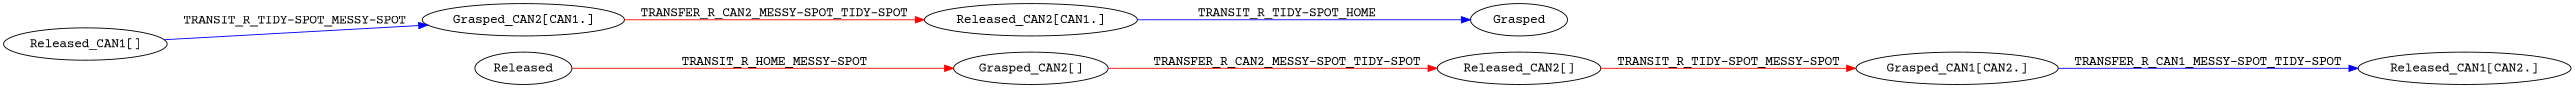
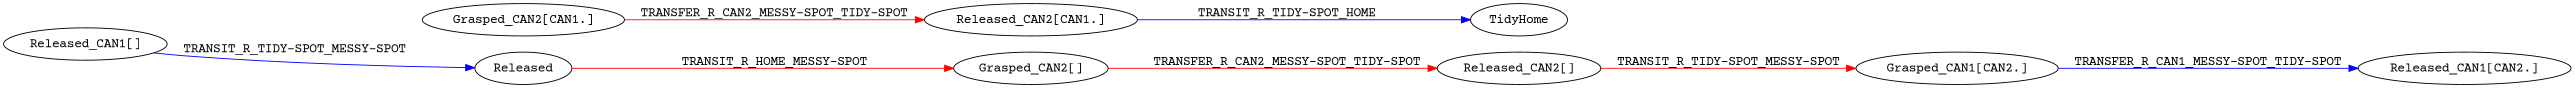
  digraph {
    fontname="Courier Prime"
    rankdir=LR
    node [fontname="Courier Prime"]
    edge [color=red fontname="Courier Prime" jspace=rarm_U_chest]
    "Grasped_CAN1[CAN2.]"
    "Released_CAN1[CAN2.]"
    "Released_CAN1[]"
    "Grasped_CAN2[CAN1.]"
    "Released_CAN2[CAN1.]"
-   TidyHome [label=Grasped]
+   TidyHome
    "Grasped_CAN2[]"
    "Released_CAN2[]"
    n9 [label=Released]
    "Grasped_CAN1[CAN2.]" -> "Released_CAN1[CAN2.]" [color=blue label="TRANSFER_R_CAN1_MESSY-SPOT_TIDY-SPOT" srcstate="CAN2,0,0.41999999999999998,0.92149999999999999,0,0,0,1;CAN1,0.14999999999999999,-0.29999999999999999,0.086499999999999994,0,0,0,1;" weight=4.74642]
-   "Released_CAN1[]" -> "Grasped_CAN2[CAN1.]" [color=blue label="TRANSIT_R_TIDY-SPOT_MESSY-SPOT" srcstate="CAN1,0,0.34999999999999998,0.92149999999999999,0,0,0,1;CAN2,0.40000000000000002,0.25,0.92149999999999999,0,0,0,1;" weight=3.81675]
+   "Released_CAN1[]" -> n9 [color=blue label="TRANSIT_R_TIDY-SPOT_MESSY-SPOT" srcstate="CAN1,0,0.34999999999999998,0.92149999999999999,0,0,0,1;CAN2,0.40000000000000002,0.25,0.92149999999999999,0,0,0,1;" weight=3.81675]
    "Grasped_CAN2[CAN1.]" -> "Released_CAN2[CAN1.]" [label="TRANSFER_R_CAN2_MESSY-SPOT_TIDY-SPOT" srcstate="CAN1,0,0.34999999999999998,0.92149999999999999,0,0,0,1;CAN2,0.40000000000000002,0.25,0.086499999999999994,0,0,0,1;" weight=3.10186]
    "Released_CAN2[CAN1.]" -> TidyHome [color=blue jspace=rarm label="TRANSIT_R_TIDY-SPOT_HOME" srcstate="CAN1,0,0.34999999999999998,0.92149999999999999,0,0,0,1;CAN2,0,0.41999999999999998,0.92149999999999999,0,0,0,1;" weight=1.56934]
    "Grasped_CAN2[]" -> "Released_CAN2[]" [label="TRANSFER_R_CAN2_MESSY-SPOT_TIDY-SPOT" srcstate="CAN1,0.14999999999999999,-0.29999999999999999,0.92149999999999999,0,0,0,1;CAN2,0.40000000000000002,0.25,0.086499999999999994,0,0,0,1;" weight=6.14718]
    "Released_CAN2[]" -> "Grasped_CAN1[CAN2.]" [jspace=rarm label="TRANSIT_R_TIDY-SPOT_MESSY-SPOT" srcstate="CAN1,0.14999999999999999,-0.29999999999999999,0.92149999999999999,0,0,0,1;CAN2,0,0.41999999999999998,0.92149999999999999,0,0,0,1;" weight=3.89956]
    n9 -> "Grasped_CAN2[]" [label="TRANSIT_R_HOME_MESSY-SPOT" srcstate="CAN1,0.14999999999999999,-0.29999999999999999,0.92149999999999999,0,0,0,1;CAN2,0.40000000000000002,0.25,0.92149999999999999,0,0,0,1;" weight=3.77514]
  }
